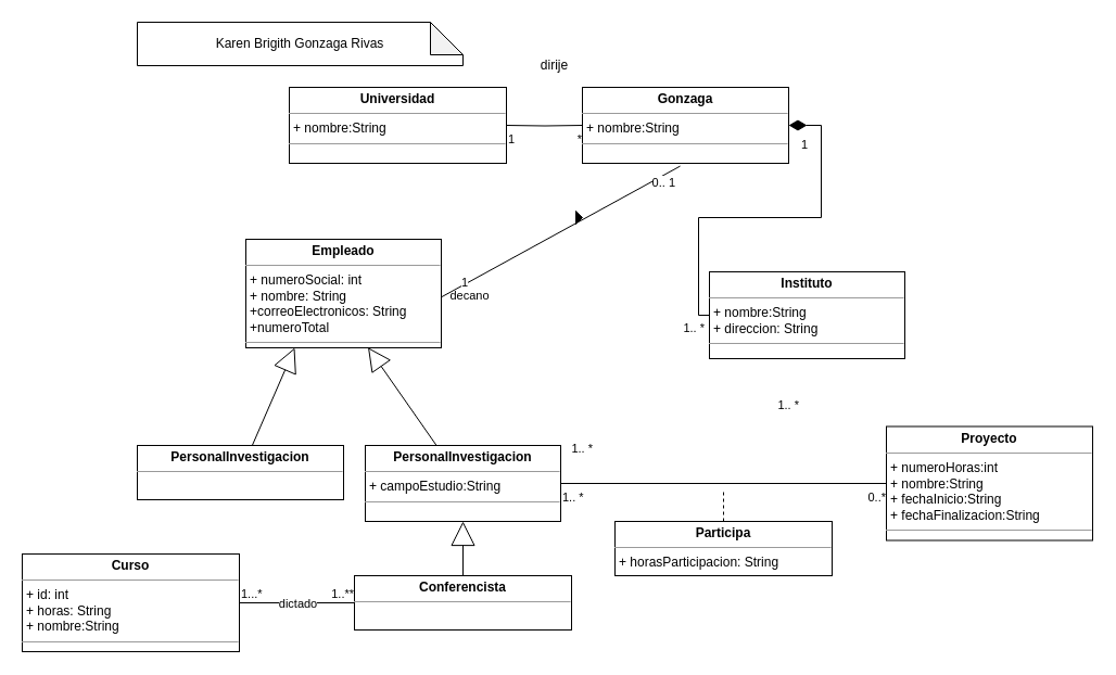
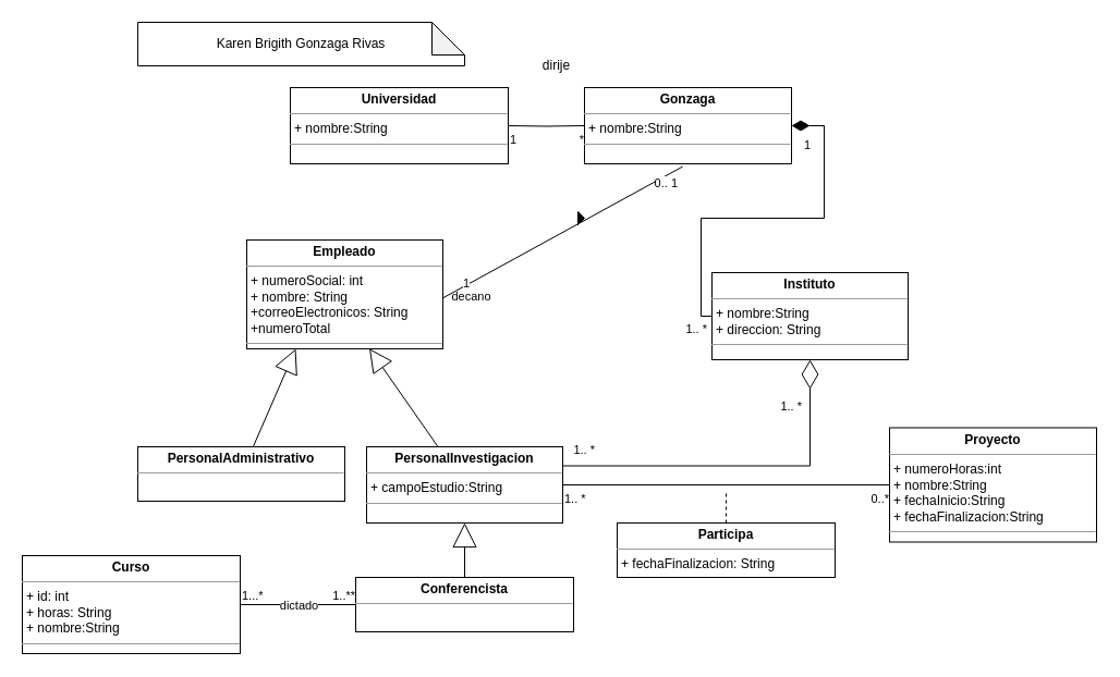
  <mxCell id="0" />
  <mxCell id="1" parent="0" />
  <mxCell id="2" value="&lt;p style=&quot;margin:0px;margin-top:4px;text-align:center;&quot;&gt;&lt;b&gt;Empleado&lt;/b&gt;&lt;/p&gt;&lt;hr size=&quot;1&quot;&gt;&lt;p style=&quot;margin:0px;margin-left:4px;&quot;&gt;+ numeroSocial: int&lt;/p&gt;&lt;p style=&quot;margin:0px;margin-left:4px;&quot;&gt;+ nombre: String&lt;/p&gt;&lt;p style=&quot;margin:0px;margin-left:4px;&quot;&gt;+correoElectronicos: String&lt;/p&gt;&lt;p style=&quot;margin:0px;margin-left:4px;&quot;&gt;+numeroTotal&lt;/p&gt;&lt;hr size=&quot;1&quot;&gt;&lt;p style=&quot;margin:0px;margin-left:4px;&quot;&gt;&lt;br&gt;&lt;/p&gt;" style="verticalAlign=top;align=left;overflow=fill;fontSize=12;fontFamily=Helvetica;html=1;" vertex="1" parent="1"><mxGeometry x="226" y="220" width="180" height="100" as="geometry" /></mxCell>
  <mxCell id="3" value="&lt;p style=&quot;margin:0px;margin-top:4px;text-align:center;&quot;&gt;&lt;b&gt;Instituto&lt;/b&gt;&lt;/p&gt;&lt;hr size=&quot;1&quot;&gt;&lt;p style=&quot;margin:0px;margin-left:4px;&quot;&gt;+ nombre:String&lt;br&gt;+ direccion: String&lt;/p&gt;&lt;hr size=&quot;1&quot;&gt;&lt;p style=&quot;margin:0px;margin-left:4px;&quot;&gt;&lt;br&gt;&lt;/p&gt;" style="verticalAlign=top;align=left;overflow=fill;fontSize=12;fontFamily=Helvetica;html=1;" vertex="1" parent="1"><mxGeometry x="653" y="250" width="180" height="80" as="geometry" /></mxCell>
  <mxCell id="4" value="&lt;p style=&quot;margin:0px;margin-top:4px;text-align:center;&quot;&gt;&lt;b&gt;Proyecto&lt;/b&gt;&lt;/p&gt;&lt;hr size=&quot;1&quot;&gt;&lt;p style=&quot;margin:0px;margin-left:4px;&quot;&gt;+ numeroHoras:int&lt;/p&gt;&lt;p style=&quot;margin:0px;margin-left:4px;&quot;&gt;+ nombre:String&lt;/p&gt;&lt;p style=&quot;margin:0px;margin-left:4px;&quot;&gt;+ fechaInicio:String&lt;/p&gt;&lt;p style=&quot;margin:0px;margin-left:4px;&quot;&gt;+ fechaFinalizacion:String&lt;br&gt;&lt;/p&gt;&lt;hr size=&quot;1&quot;&gt;&lt;p style=&quot;margin:0px;margin-left:4px;&quot;&gt;&lt;br&gt;&lt;/p&gt;" style="verticalAlign=top;align=left;overflow=fill;fontSize=12;fontFamily=Helvetica;html=1;" vertex="1" parent="1"><mxGeometry x="816" y="392.5" width="190" height="105" as="geometry" /></mxCell>
+ <mxCell id="5" value="" style="edgeStyle=orthogonalEdgeStyle;rounded=0;orthogonalLoop=1;jettySize=auto;html=1;startArrow=diamondThin;startFill=0;endArrow=none;endFill=0;startSize=24;endSize=20;exitX=0.5;exitY=1;exitDx=0;exitDy=0;entryX=1;entryY=0.25;entryDx=0;entryDy=0;" edge="1" parent="1" source="3" target="10"><mxGeometry relative="1" as="geometry" /></mxCell>
  <mxCell id="6" value="&lt;p style=&quot;margin:0px;margin-top:4px;text-align:center;&quot;&gt;&lt;b&gt;Curso&lt;/b&gt;&lt;/p&gt;&lt;hr size=&quot;1&quot;&gt;&lt;p style=&quot;margin:0px;margin-left:4px;&quot;&gt;+ id: int&lt;/p&gt;&lt;p style=&quot;margin:0px;margin-left:4px;&quot;&gt;+ horas: String&lt;br&gt;+ nombre:String&lt;/p&gt;&lt;hr size=&quot;1&quot;&gt;&lt;p style=&quot;margin:0px;margin-left:4px;&quot;&gt;&lt;br&gt;&lt;/p&gt;" style="verticalAlign=top;align=left;overflow=fill;fontSize=12;fontFamily=Helvetica;html=1;" vertex="1" parent="1"><mxGeometry x="20" y="510" width="200" height="90" as="geometry" /></mxCell>
  <mxCell id="7" value="Karen Brigith Gonzaga Rivas" style="shape=note;whiteSpace=wrap;html=1;backgroundOutline=1;darkOpacity=0.05;" vertex="1" parent="1"><mxGeometry x="126" y="20" width="300" height="40" as="geometry" /></mxCell>
  <mxCell id="8" value="&lt;p style=&quot;margin:0px;margin-top:4px;text-align:center;&quot;&gt;&lt;b&gt;Gonzaga&lt;/b&gt;&lt;/p&gt;&lt;hr size=&quot;1&quot;&gt;&lt;p style=&quot;margin:0px;margin-left:4px;&quot;&gt;+ nombre:String&lt;/p&gt;&lt;hr size=&quot;1&quot;&gt;&lt;p style=&quot;margin:0px;margin-left:4px;&quot;&gt;&lt;br&gt;&lt;/p&gt;" style="verticalAlign=top;align=left;overflow=fill;fontSize=12;fontFamily=Helvetica;html=1;" vertex="1" parent="1"><mxGeometry x="536" y="80" width="190" height="70" as="geometry" /></mxCell>
  <mxCell id="9" value="" style="edgeStyle=none;rounded=0;orthogonalLoop=1;jettySize=auto;html=1;startArrow=none;startFill=0;endArrow=block;endFill=0;startSize=24;endSize=19;entryX=0.625;entryY=0.997;entryDx=0;entryDy=0;entryPerimeter=0;" edge="1" parent="1" source="10" target="2"><mxGeometry relative="1" as="geometry"><mxPoint x="366" y="310" as="targetPoint" /></mxGeometry></mxCell>
  <mxCell id="10" value="&lt;p style=&quot;margin:0px;margin-top:4px;text-align:center;&quot;&gt;&lt;b&gt;PersonalInvestigacion&lt;/b&gt;&lt;/p&gt;&lt;hr size=&quot;1&quot;&gt;&lt;p style=&quot;margin:0px;margin-left:4px;&quot;&gt;+ campoEstudio:String&lt;/p&gt;&lt;hr size=&quot;1&quot;&gt;&lt;p style=&quot;margin:0px;margin-left:4px;&quot;&gt;&lt;br&gt;&lt;/p&gt;" style="verticalAlign=top;align=left;overflow=fill;fontSize=12;fontFamily=Helvetica;html=1;" vertex="1" parent="1"><mxGeometry x="336" y="410" width="180" height="70" as="geometry" /></mxCell>
  <mxCell id="11" value="" style="edgeStyle=none;rounded=0;orthogonalLoop=1;jettySize=auto;html=1;startArrow=none;startFill=0;endArrow=block;endFill=0;startSize=14;entryX=0.25;entryY=1;entryDx=0;entryDy=0;endSize=20;" edge="1" parent="1" source="12" target="2"><mxGeometry relative="1" as="geometry" /></mxCell>
- <mxCell id="12" value="&lt;p style=&quot;margin:0px;margin-top:4px;text-align:center;&quot;&gt;&lt;b&gt;PersonalInvestigacion&lt;/b&gt;&lt;/p&gt;&lt;hr size=&quot;1&quot;&gt;&lt;p style=&quot;margin:0px;margin-left:4px;&quot;&gt;&lt;br&gt;&lt;/p&gt;" style="verticalAlign=top;align=left;overflow=fill;fontSize=12;fontFamily=Helvetica;html=1;" vertex="1" parent="1"><mxGeometry x="126" y="410" width="190" height="50" as="geometry" /></mxCell>
+ <mxCell id="12" value="&lt;p style=&quot;margin:0px;margin-top:4px;text-align:center;&quot;&gt;&lt;b&gt;PersonalAdministrativo&lt;/b&gt;&lt;/p&gt;&lt;hr size=&quot;1&quot;&gt;&lt;p style=&quot;margin:0px;margin-left:4px;&quot;&gt;&lt;br&gt;&lt;/p&gt;" style="verticalAlign=top;align=left;overflow=fill;fontSize=12;fontFamily=Helvetica;html=1;" vertex="1" parent="1"><mxGeometry x="126" y="410" width="190" height="50" as="geometry" /></mxCell>
  <mxCell id="13" value="" style="edgeStyle=none;rounded=0;orthogonalLoop=1;jettySize=auto;html=1;startArrow=none;startFill=0;endArrow=block;endFill=0;startSize=24;endSize=20;strokeWidth=1;entryX=0.5;entryY=1;entryDx=0;entryDy=0;" edge="1" parent="1" source="14" target="10"><mxGeometry relative="1" as="geometry" /></mxCell>
  <mxCell id="14" value="&lt;p style=&quot;margin:0px;margin-top:4px;text-align:center;&quot;&gt;&lt;b&gt;Conferencista&lt;/b&gt;&lt;/p&gt;&lt;hr size=&quot;1&quot;&gt;&lt;p style=&quot;margin:0px;margin-left:4px;&quot;&gt;&lt;br&gt;&lt;/p&gt;" style="verticalAlign=top;align=left;overflow=fill;fontSize=12;fontFamily=Helvetica;html=1;" vertex="1" parent="1"><mxGeometry x="326" y="530" width="200" height="50" as="geometry" /></mxCell>
  <mxCell id="15" value="&lt;p style=&quot;margin:0px;margin-top:4px;text-align:center;&quot;&gt;&lt;b&gt;Universidad&lt;/b&gt;&lt;/p&gt;&lt;hr size=&quot;1&quot;&gt;&lt;p style=&quot;margin:0px;margin-left:4px;&quot;&gt;&lt;span style=&quot;background-color: initial;&quot;&gt;+ nombre:String&lt;/span&gt;&lt;br&gt;&lt;/p&gt;&lt;hr size=&quot;1&quot;&gt;&lt;p style=&quot;margin:0px;margin-left:4px;&quot;&gt;&lt;br&gt;&lt;/p&gt;" style="verticalAlign=top;align=left;overflow=fill;fontSize=12;fontFamily=Helvetica;html=1;" vertex="1" parent="1"><mxGeometry x="266" y="80" width="200" height="70" as="geometry" /></mxCell>
  <mxCell id="16" value="" style="endArrow=none;html=1;endSize=12;startArrow=none;startSize=14;startFill=0;edgeStyle=orthogonalEdgeStyle;rounded=0;entryX=0;entryY=0.5;entryDx=0;entryDy=0;endFill=0;" edge="1" parent="1" target="8"><mxGeometry relative="1" as="geometry"><mxPoint x="466" y="115" as="sourcePoint" /><mxPoint x="596" y="190" as="targetPoint" /></mxGeometry></mxCell>
  <mxCell id="17" value="1" style="edgeLabel;resizable=0;html=1;align=left;verticalAlign=top;" connectable="0" vertex="1" parent="16"><mxGeometry x="-1" relative="1" as="geometry" /></mxCell>
  <mxCell id="18" value="*" style="edgeLabel;resizable=0;html=1;align=right;verticalAlign=top;" connectable="0" vertex="1" parent="16"><mxGeometry x="1" relative="1" as="geometry" /></mxCell>
  <mxCell id="19" value="" style="endArrow=none;html=1;endSize=12;startArrow=diamondThin;startSize=14;startFill=1;rounded=0;endFill=0;exitX=1;exitY=0.5;exitDx=0;exitDy=0;entryX=0;entryY=0.5;entryDx=0;entryDy=0;edgeStyle=orthogonalEdgeStyle;" edge="1" parent="1" source="8" target="3"><mxGeometry relative="1" as="geometry"><mxPoint x="716" y="200" as="sourcePoint" /><mxPoint x="996" y="100" as="targetPoint" /><Array as="points"><mxPoint x="756" y="115" /><mxPoint x="756" y="200" /><mxPoint x="643" y="200" /><mxPoint x="643" y="290" /></Array></mxGeometry></mxCell>
  <mxCell id="20" value="1" style="edgeLabel;resizable=0;html=1;align=left;verticalAlign=top;" connectable="0" vertex="1" parent="19"><mxGeometry x="-1" relative="1" as="geometry"><mxPoint x="10" y="5" as="offset" /></mxGeometry></mxCell>
  <mxCell id="21" value="1.. *" style="edgeLabel;resizable=0;html=1;align=right;verticalAlign=top;" connectable="0" vertex="1" parent="19"><mxGeometry x="1" relative="1" as="geometry"><mxPoint x="83" y="70" as="offset" /></mxGeometry></mxCell>
  <mxCell id="22" value="1.. *" style="edgeLabel;resizable=0;html=1;align=right;verticalAlign=top;" connectable="0" vertex="1" parent="1"><mxGeometry x="605.998" y="280.001" as="geometry"><mxPoint x="43" y="9" as="offset" /></mxGeometry></mxCell>
  <mxCell id="23" value="1.. *" style="edgeLabel;resizable=0;html=1;align=right;verticalAlign=top;" connectable="0" vertex="1" parent="1"><mxGeometry x="545.998" y="400.001" as="geometry" /></mxCell>
  <mxCell id="24" value="" style="triangle;aspect=fixed;fillColor=#000000;" vertex="1" parent="1"><mxGeometry x="530" y="194" width="6" height="12" as="geometry" /></mxCell>
  <mxCell id="25" value="decano" style="endArrow=none;html=1;rounded=0;align=center;verticalAlign=bottom;labelBackgroundColor=none;startSize=24;endSize=20;entryX=0.474;entryY=1.037;entryDx=0;entryDy=0;entryPerimeter=0;exitX=0.998;exitY=0.535;exitDx=0;exitDy=0;exitPerimeter=0;" edge="1" parent="1" source="2" target="8"><mxGeometry x="-0.837" y="-19" relative="1" as="geometry"><mxPoint x="436" y="220" as="sourcePoint" /><mxPoint x="626" y="218" as="targetPoint" /><mxPoint as="offset" /></mxGeometry></mxCell>
  <mxCell id="26" value="dirije" style="text;html=1;align=center;verticalAlign=middle;resizable=0;points=[];autosize=1;strokeColor=none;fillColor=none;" vertex="1" parent="1"><mxGeometry x="490" y="50" width="40" height="20" as="geometry" /></mxCell>
  <mxCell id="27" value="" style="endArrow=none;html=1;endSize=12;startArrow=none;startSize=14;startFill=0;rounded=0;entryX=0;entryY=0.5;entryDx=0;entryDy=0;endFill=0;exitX=1;exitY=0.5;exitDx=0;exitDy=0;" edge="1" parent="1" source="10" target="4"><mxGeometry x="1" y="-254" relative="1" as="geometry"><mxPoint x="476" y="125" as="sourcePoint" /><mxPoint x="546" y="125" as="targetPoint" /><mxPoint x="150" y="-49" as="offset" /></mxGeometry></mxCell>
  <mxCell id="28" value="1.. *" style="edgeLabel;resizable=0;html=1;align=left;verticalAlign=top;" connectable="0" vertex="1" parent="27"><mxGeometry x="-1" relative="1" as="geometry" /></mxCell>
  <mxCell id="29" value="0..*" style="edgeLabel;resizable=0;html=1;align=right;verticalAlign=top;" connectable="0" vertex="1" parent="27"><mxGeometry x="1" relative="1" as="geometry" /></mxCell>
  <mxCell id="30" value="1" style="edgeLabel;resizable=0;html=1;align=left;verticalAlign=top;" connectable="0" vertex="1" parent="1"><mxGeometry x="739.99" y="119.47" as="geometry"><mxPoint x="-317" y="128" as="offset" /></mxGeometry></mxCell>
  <mxCell id="31" value="0.. 1" style="edgeLabel;resizable=0;html=1;align=right;verticalAlign=top;" connectable="0" vertex="1" parent="1"><mxGeometry x="646" y="455" as="geometry"><mxPoint x="-24" y="-300" as="offset" /></mxGeometry></mxCell>
  <mxCell id="32" value="" style="edgeStyle=none;rounded=0;orthogonalLoop=1;jettySize=auto;html=1;startArrow=none;startFill=0;endArrow=none;endFill=0;startSize=24;endSize=20;dashed=1;strokeWidth=1;" edge="1" parent="1" source="33"><mxGeometry relative="1" as="geometry"><mxPoint x="666" y="450" as="targetPoint" /></mxGeometry></mxCell>
- <mxCell id="33" value="&lt;p style=&quot;margin:0px;margin-top:4px;text-align:center;&quot;&gt;&lt;b&gt;Participa&lt;/b&gt;&lt;/p&gt;&lt;hr size=&quot;1&quot;&gt;&lt;p style=&quot;margin:0px;margin-left:4px;&quot;&gt;+ horasParticipacion: String&lt;/p&gt;" style="verticalAlign=top;align=left;overflow=fill;fontSize=12;fontFamily=Helvetica;html=1;" vertex="1" parent="1"><mxGeometry x="566" y="480" width="200" height="50" as="geometry" /></mxCell>
+ <mxCell id="33" value="&lt;p style=&quot;margin:0px;margin-top:4px;text-align:center;&quot;&gt;&lt;b&gt;Participa&lt;/b&gt;&lt;/p&gt;&lt;hr size=&quot;1&quot;&gt;&lt;p style=&quot;margin:0px;margin-left:4px;&quot;&gt;+ fechaFinalizacion: String&lt;/p&gt;" style="verticalAlign=top;align=left;overflow=fill;fontSize=12;fontFamily=Helvetica;html=1;" vertex="1" parent="1"><mxGeometry x="566" y="480" width="200" height="50" as="geometry" /></mxCell>
  <mxCell id="34" value="" style="endArrow=none;html=1;rounded=0;startSize=24;endSize=20;strokeWidth=1;endFill=0;entryX=0;entryY=0.5;entryDx=0;entryDy=0;exitX=1;exitY=0.5;exitDx=0;exitDy=0;" edge="1" parent="1" source="6" target="14"><mxGeometry relative="1" as="geometry"><mxPoint x="66" y="740" as="sourcePoint" /><mxPoint x="226" y="740" as="targetPoint" /></mxGeometry></mxCell>
  <mxCell id="35" value="dictado" style="edgeLabel;resizable=0;html=1;align=center;verticalAlign=middle;" connectable="0" vertex="1" parent="34"><mxGeometry relative="1" as="geometry" /></mxCell>
  <mxCell id="36" value="1...*" style="edgeLabel;resizable=0;html=1;align=left;verticalAlign=bottom;" connectable="0" vertex="1" parent="34"><mxGeometry x="-1" relative="1" as="geometry" /></mxCell>
  <mxCell id="37" value="1..**" style="edgeLabel;resizable=0;html=1;align=right;verticalAlign=bottom;" connectable="0" vertex="1" parent="34"><mxGeometry x="1" relative="1" as="geometry" /></mxCell>
